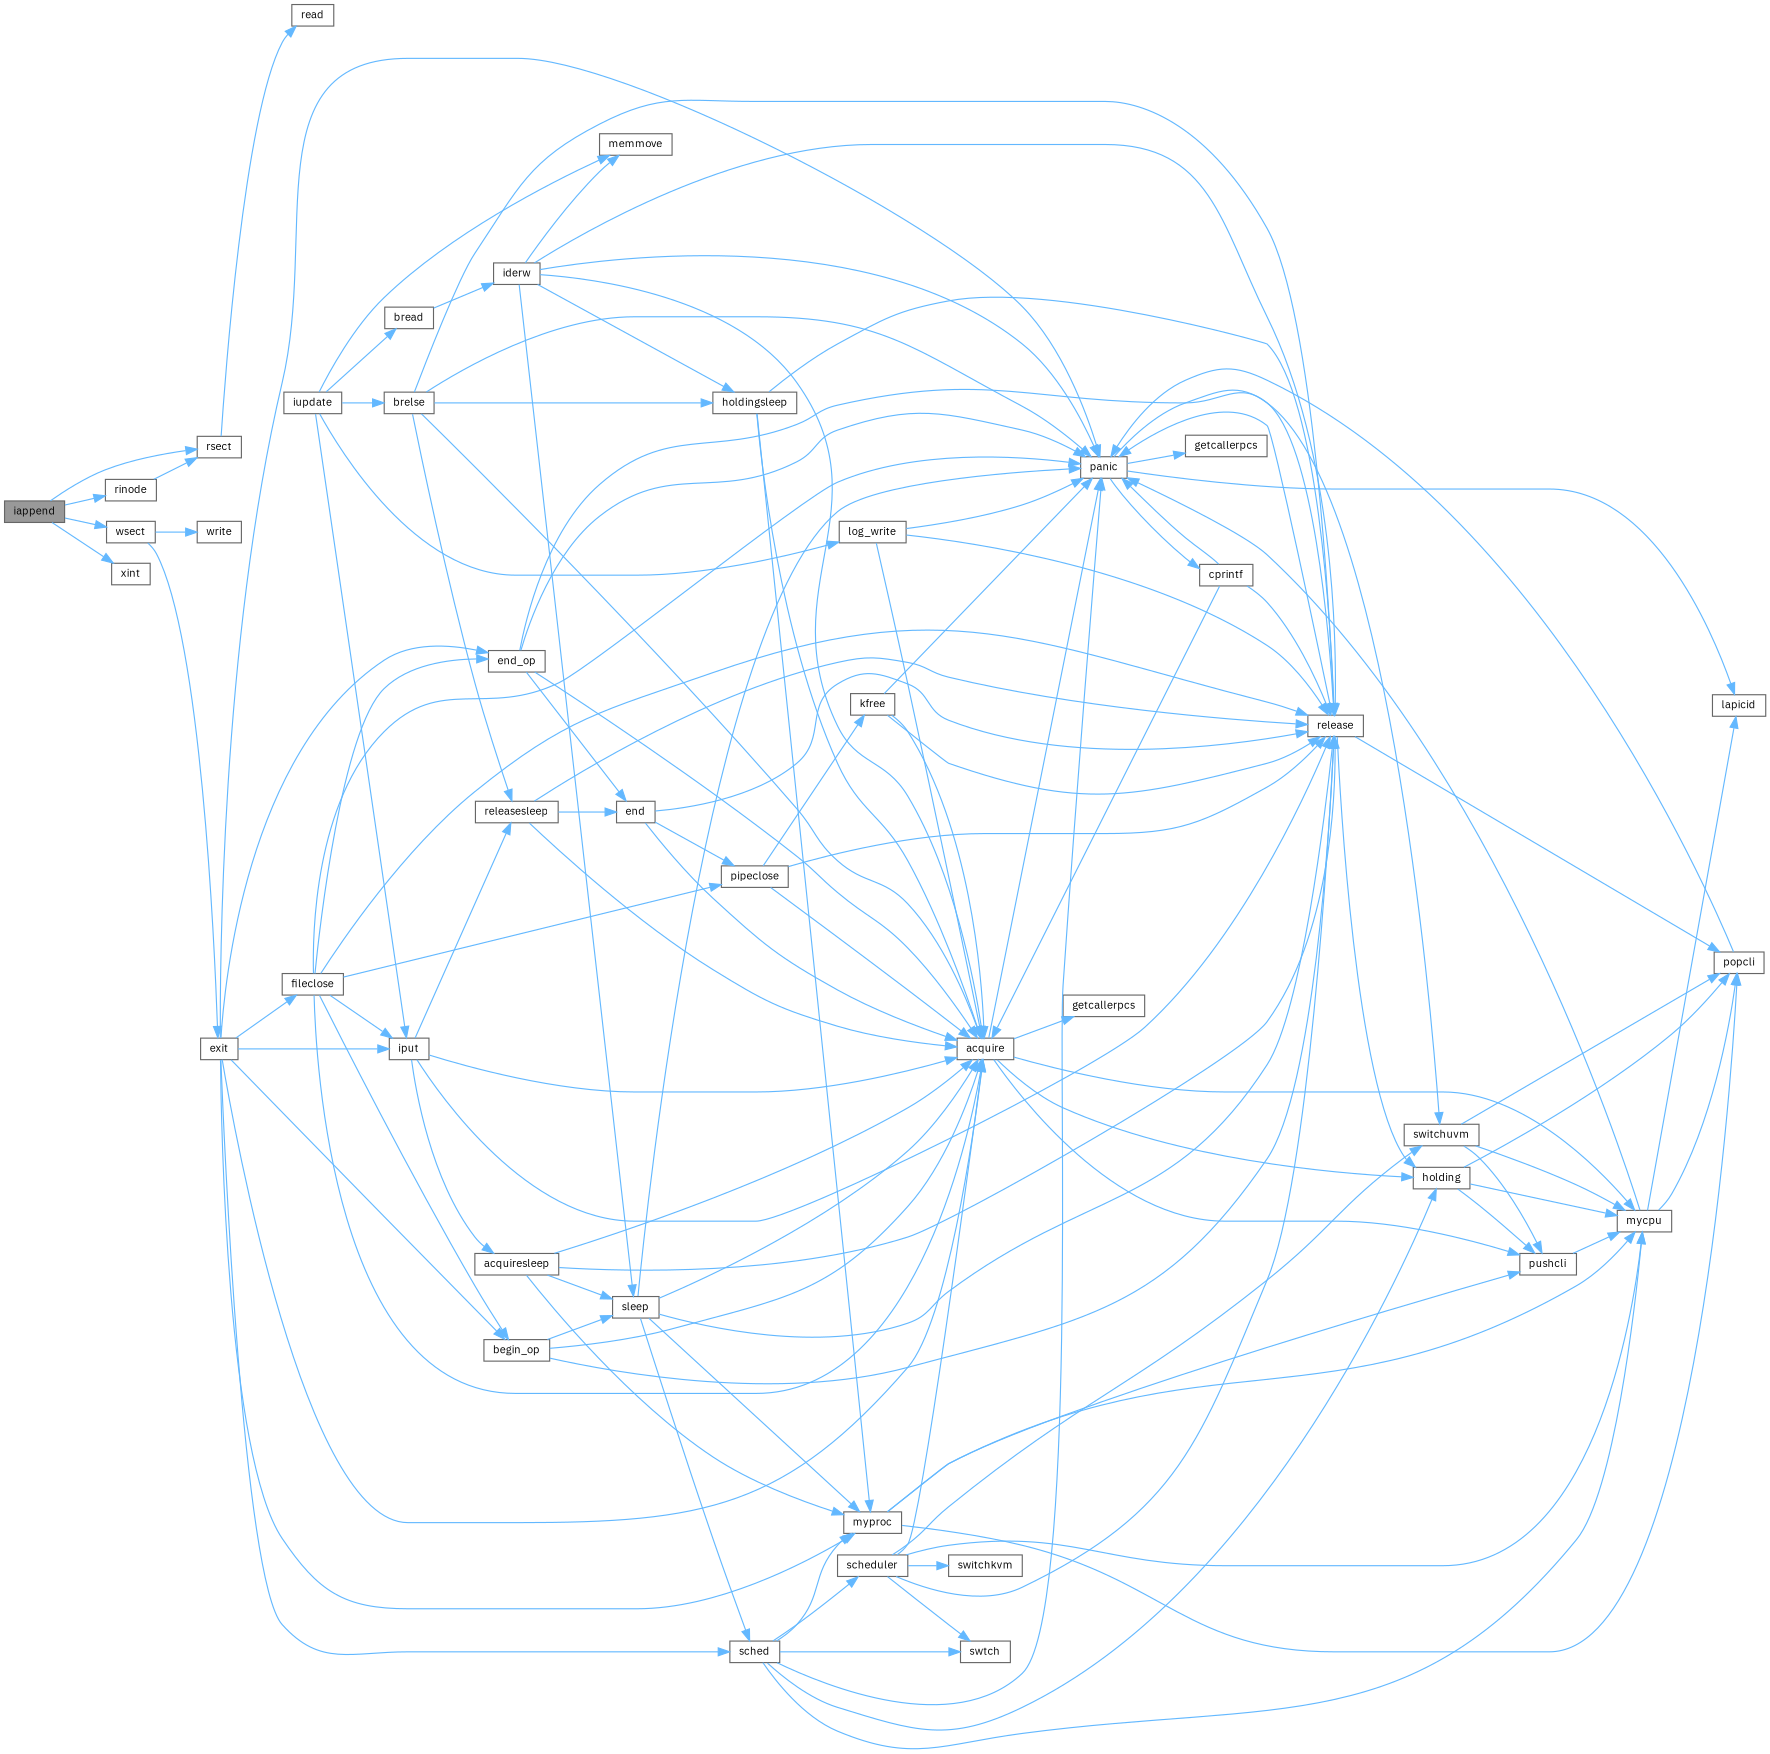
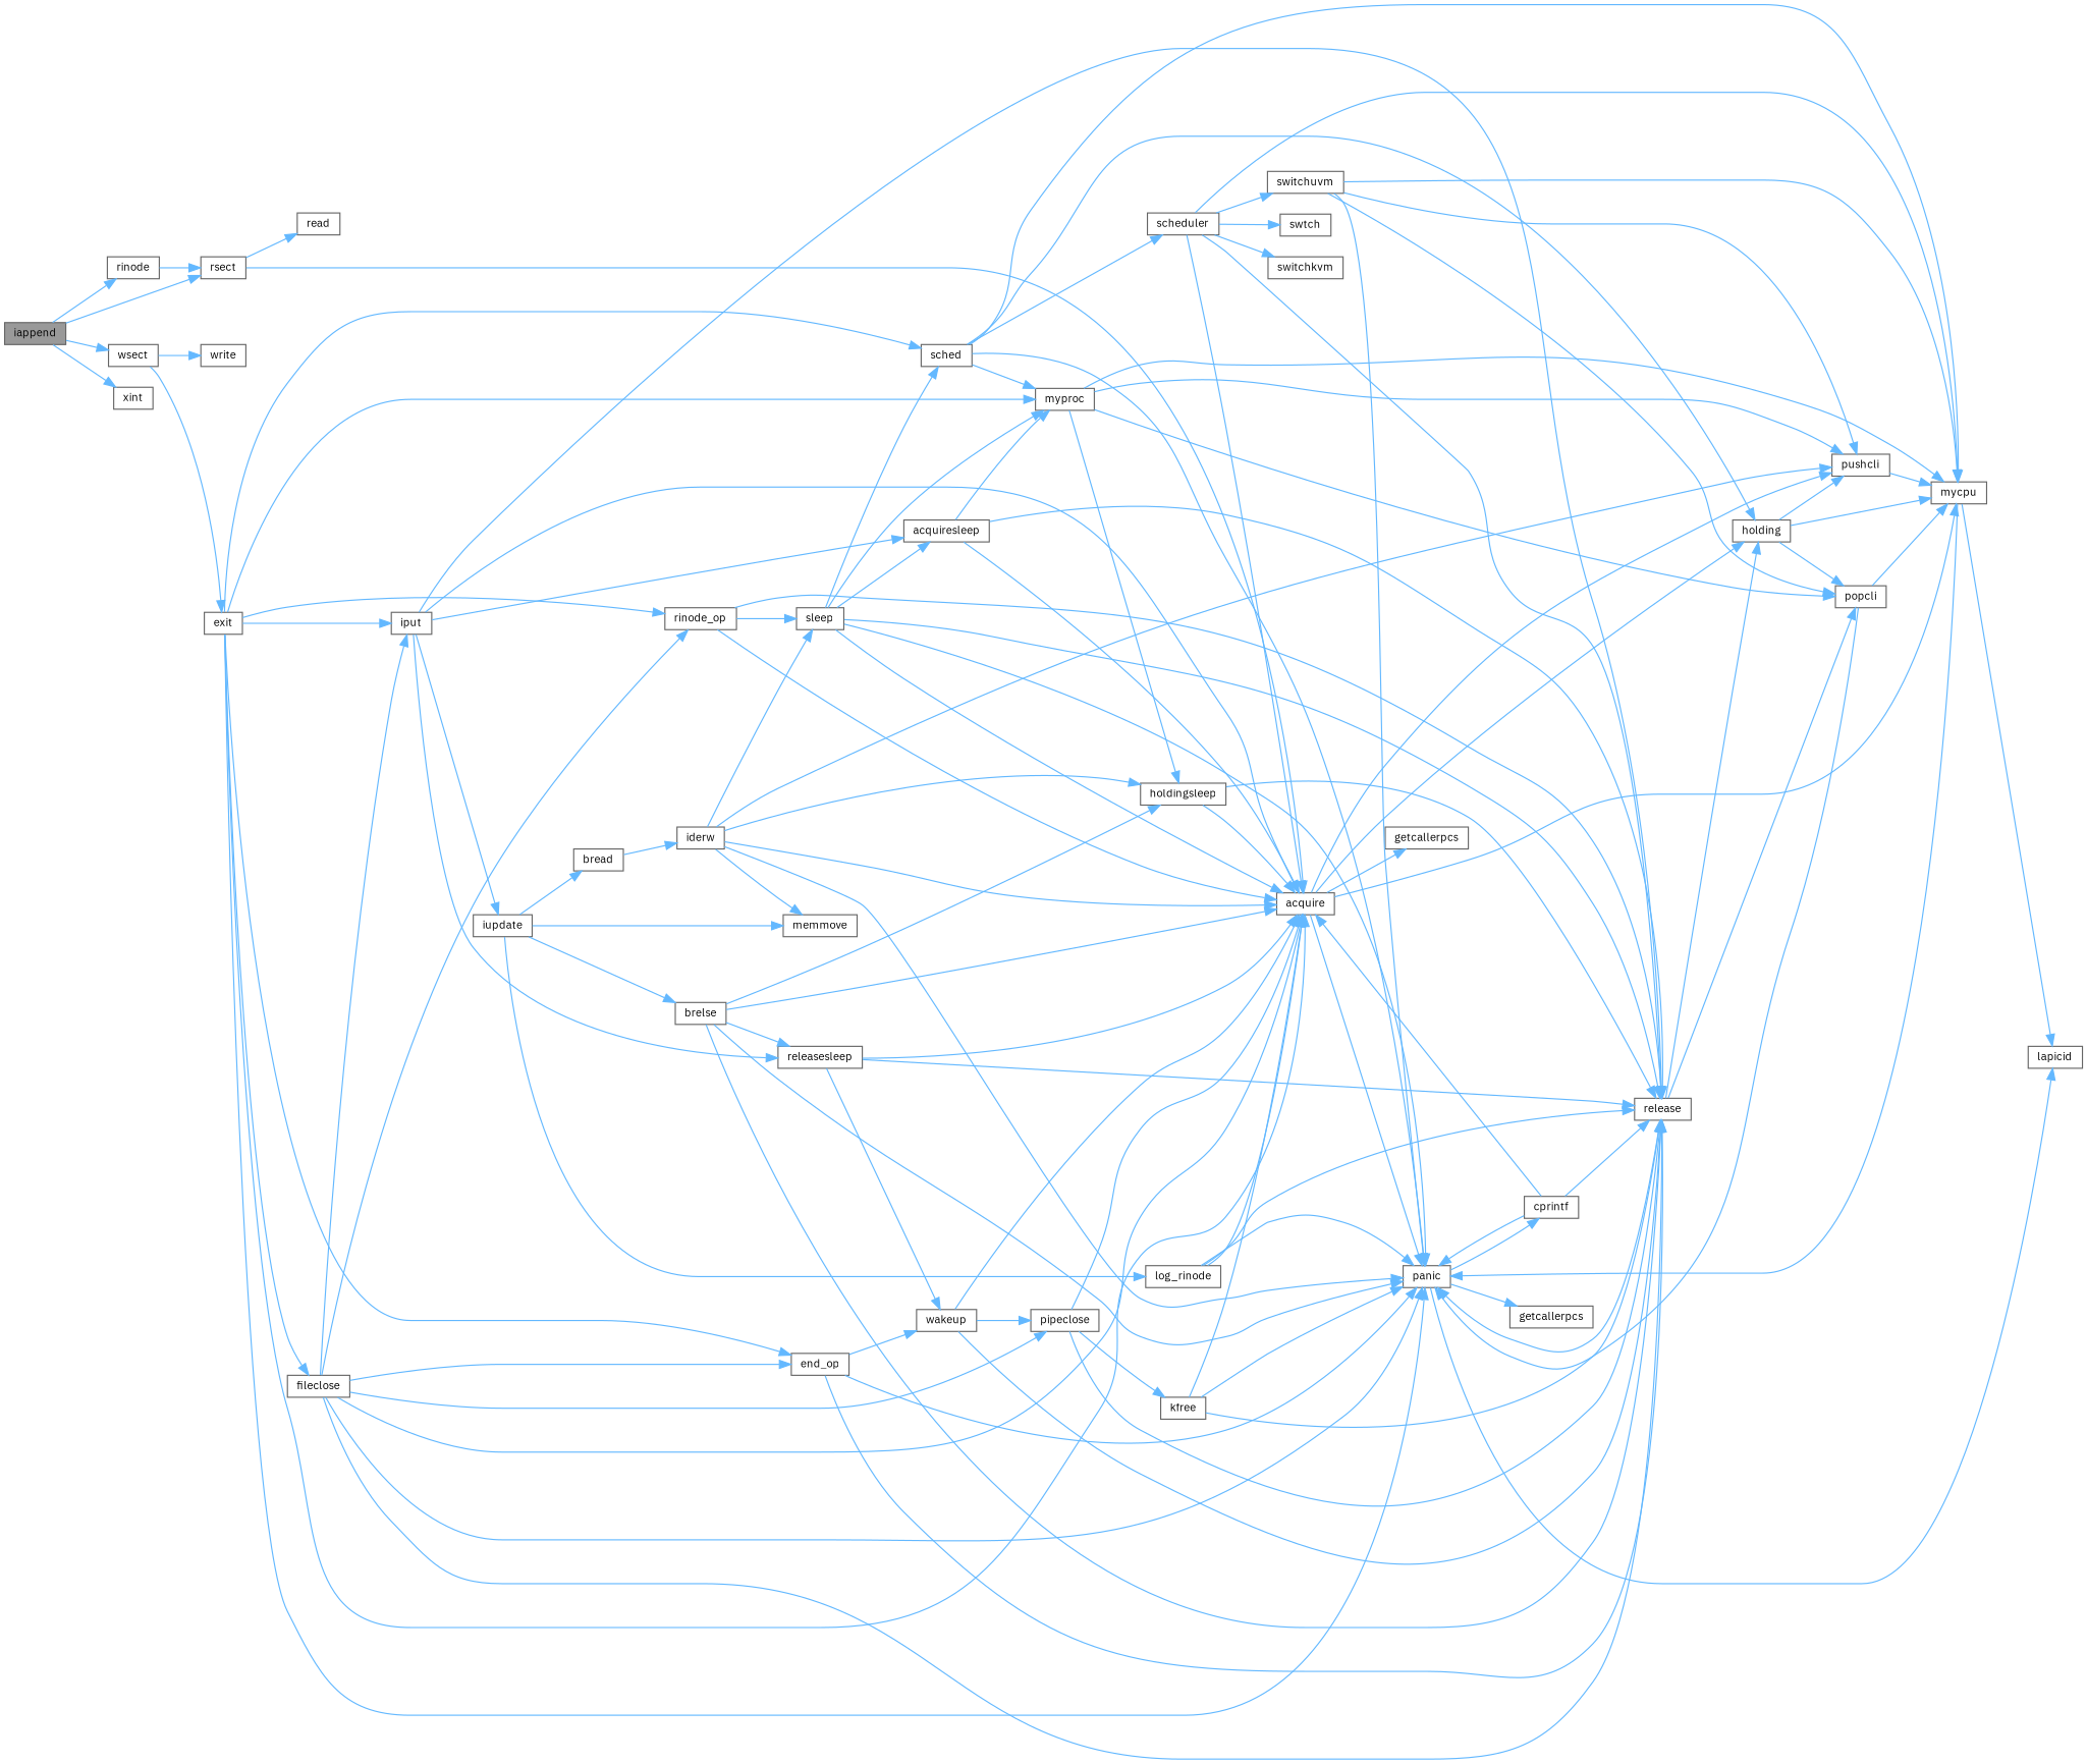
  digraph {
    fontname="IBM Plex Sans"
    rankdir=LR
    node [color=grey40 fillcolor=white fontname="IBM Plex Sans" fontsize=10 shape=box style=filled]
    edge [color=steelblue1 fontname="IBM Plex Sans" fontsize=10 labelfontname=Helvetica labelfontsize=10 style=solid]
    n1 [color=gray40 fillcolor=grey60 fontcolor=black height=0.2 label=iappend width=0.4]
    n2 [height=0.2 label=rinode width=0.4]
    n3 [height=0.2 label=rsect width=0.4]
    n4 [height=0.2 label=wsect width=0.4]
    n5 [height=0.2 label=xint width=0.4]
    n6 [height=0.2 label=read width=0.4]
    n7 [height=0.2 label=exit width=0.4]
    n8 [height=0.2 label=write width=0.4]
    n9 [height=0.2 label=acquire width=0.4]
    n10 [height=0.2 label=panic width=0.4]
-   n11 [height=0.2 label=begin_op width=0.4]
+   n11 [height=0.2 label=rinode_op width=0.4]
    n12 [height=0.2 label=myproc width=0.4]
    n13 [height=0.2 label=sched width=0.4]
    n14 [height=0.2 label=end_op width=0.4]
    n15 [height=0.2 label=fileclose width=0.4]
    n16 [height=0.2 label=iput width=0.4]
    n17 [height=0.2 label=getcallerpcs width=0.4]
    n18 [height=0.2 label=holding width=0.4]
    n19 [height=0.2 label=mycpu width=0.4]
    n20 [height=0.2 label=pushcli width=0.4]
    n21 [height=0.2 label=lapicid width=0.4]
    n22 [height=0.2 label=cprintf width=0.4]
    n23 [height=0.2 label=getcallerpcs width=0.4]
    n24 [height=0.2 label=release width=0.4]
    n25 [height=0.2 label=sleep width=0.4]
    n26 [height=0.2 label=popcli width=0.4]
    n27 [height=0.2 label=scheduler width=0.4]
    n28 [height=0.2 label=swtch width=0.4]
-   n29 [height=0.2 label=end width=0.4]
+   n29 [height=0.2 label=wakeup width=0.4]
    n30 [height=0.2 label=pipeclose width=0.4]
    n31 [height=0.2 label=acquiresleep width=0.4]
    n32 [height=0.2 label=iupdate width=0.4]
    n33 [height=0.2 label=releasesleep width=0.4]
    n34 [height=0.2 label=switchkvm width=0.4]
    n35 [height=0.2 label=switchuvm width=0.4]
    n36 [height=0.2 label=kfree width=0.4]
    n37 [height=0.2 label=bread width=0.4]
    n38 [height=0.2 label=memmove width=0.4]
    n39 [height=0.2 label=brelse width=0.4]
-   n40 [height=0.2 label=log_write width=0.4]
+   n40 [height=0.2 label=log_rinode width=0.4]
    n41 [height=0.2 label=iderw width=0.4]
    n42 [height=0.2 label=holdingsleep width=0.4]
    n1 -> n2
    n1 -> n3
    n1 -> n4
    n1 -> n5
    n2 -> n3
    n3 -> n6
    n4 -> n7
    n4 -> n8
    n7 -> n9
    n7 -> n10
    n7 -> n11
    n7 -> n12
    n7 -> n13
    n7 -> n14
    n7 -> n15
    n7 -> n16
    n9 -> n10
    n9 -> n17
    n9 -> n18
    n9 -> n19
    n9 -> n20
    n10 -> n21
    n10 -> n22
    n10 -> n23
    n11 -> n9
    n11 -> n24
    n11 -> n25
    n12 -> n19
    n12 -> n20
    n12 -> n26
    n13 -> n10
    n13 -> n12
    n13 -> n18
    n13 -> n19
    n13 -> n27
-   n13 -> n28
-   n14 -> n9
+   n3 -> n9
    n14 -> n10
    n14 -> n24
    n14 -> n29
    n15 -> n9
    n15 -> n10
    n15 -> n11
    n15 -> n14
    n15 -> n16
    n15 -> n24
    n15 -> n30
    n16 -> n9
    n16 -> n24
    n16 -> n31
-   n32 -> n16
+   n16 -> n32
    n16 -> n33
    n18 -> n19
    n18 -> n20
    n18 -> n26
    n19 -> n10
    n19 -> n21
    n20 -> n19
    n22 -> n9
    n22 -> n10
    n22 -> n24
    n24 -> n10
    n24 -> n18
    n24 -> n26
    n25 -> n9
    n25 -> n10
    n25 -> n12
    n25 -> n13
    n25 -> n24
    n26 -> n10
-   n19 -> n26
+   n26 -> n19
    n27 -> n9
    n27 -> n19
    n27 -> n24
    n27 -> n28
    n27 -> n34
    n27 -> n35
    n29 -> n9
    n29 -> n24
    n29 -> n30
    n30 -> n9
    n30 -> n24
    n30 -> n36
    n31 -> n9
    n31 -> n12
    n31 -> n24
-   n31 -> n25
+   n25 -> n31
    n32 -> n37
    n32 -> n38
    n32 -> n39
    n32 -> n40
    n33 -> n9
    n33 -> n24
    n33 -> n29
-   n10 -> n35
+   n35 -> n10
    n35 -> n19
    n35 -> n20
    n35 -> n26
    n36 -> n9
    n36 -> n10
    n36 -> n24
    n37 -> n41
    n39 -> n9
    n39 -> n10
    n39 -> n24
    n39 -> n33
    n39 -> n42
    n40 -> n9
    n40 -> n10
    n40 -> n24
    n41 -> n9
    n41 -> n10
-   n41 -> n24
+   n41 -> n20
    n41 -> n25
    n41 -> n38
    n41 -> n42
    n42 -> n9
-   n42 -> n12
+   n12 -> n42
    n42 -> n24
  }
